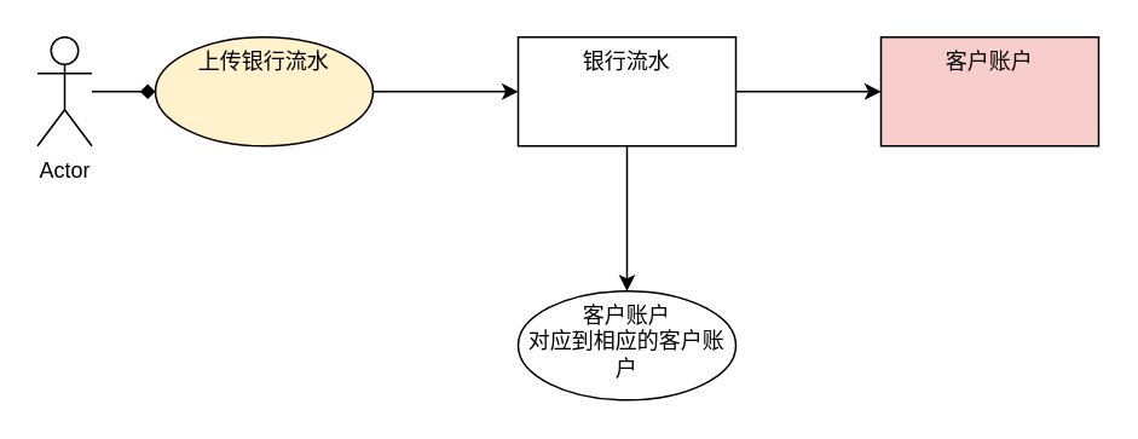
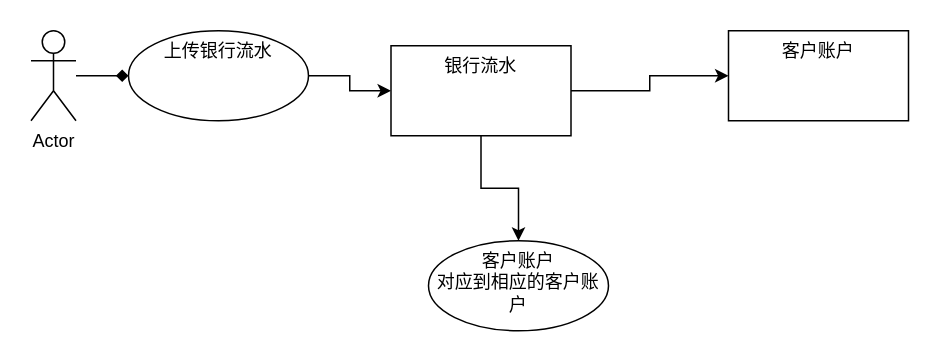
  <mxCell id="0" />
  <mxCell id="1" parent="0" />
  <mxCell id="2" value="" style="edgeStyle=orthogonalEdgeStyle;rounded=0;orthogonalLoop=1;jettySize=auto;html=1;endArrow=diamond;" edge="1" parent="1" source="3" target="5"><mxGeometry relative="1" as="geometry" /></mxCell>
  <mxCell id="3" value="Actor" style="shape=umlActor;verticalLabelPosition=bottom;verticalAlign=top;html=1;outlineConnect=0;" vertex="1" parent="1"><mxGeometry x="20" y="20" width="30" height="60" as="geometry" /></mxCell>
  <mxCell id="4" value="" style="edgeStyle=orthogonalEdgeStyle;rounded=0;orthogonalLoop=1;jettySize=auto;html=1;" edge="1" parent="1" source="5" target="8"><mxGeometry relative="1" as="geometry" /></mxCell>
- <mxCell id="5" value="上传银行流水" style="ellipse;whiteSpace=wrap;html=1;verticalAlign=top;fillColor=#fff2cc;" vertex="1" parent="1"><mxGeometry x="85" y="20" width="120" height="60" as="geometry" /></mxCell>
+ <mxCell id="5" value="上传银行流水" style="ellipse;whiteSpace=wrap;html=1;verticalAlign=top;" vertex="1" parent="1"><mxGeometry x="85" y="20" width="120" height="60" as="geometry" /></mxCell>
  <mxCell id="6" value="" style="edgeStyle=orthogonalEdgeStyle;rounded=0;orthogonalLoop=1;jettySize=auto;html=1;" edge="1" parent="1" source="8" target="9"><mxGeometry relative="1" as="geometry" /></mxCell>
  <mxCell id="7" value="" style="edgeStyle=orthogonalEdgeStyle;rounded=0;orthogonalLoop=1;jettySize=auto;html=1;" edge="1" parent="1" source="8" target="10"><mxGeometry relative="1" as="geometry" /></mxCell>
- <mxCell id="8" value="银行流水" style="whiteSpace=wrap;html=1;verticalAlign=top;" vertex="1" parent="1"><mxGeometry x="285" y="20" width="120" height="60" as="geometry" /></mxCell>
- <mxCell id="9" value="客户账户" style="whiteSpace=wrap;html=1;verticalAlign=top;fillColor=#f8cecc;" vertex="1" parent="1"><mxGeometry x="485" y="20" width="120" height="60" as="geometry" /></mxCell>
+ <mxCell id="8" value="银行流水" style="whiteSpace=wrap;html=1;verticalAlign=top;" vertex="1" parent="1"><mxGeometry x="260" y="30" width="120" height="60" as="geometry" /></mxCell>
+ <mxCell id="9" value="客户账户" style="whiteSpace=wrap;html=1;verticalAlign=top;" vertex="1" parent="1"><mxGeometry x="485" y="20" width="120" height="60" as="geometry" /></mxCell>
  <mxCell id="10" value="客户账户&lt;br&gt;对应到相应的客户账户" style="ellipse;whiteSpace=wrap;html=1;verticalAlign=top;" vertex="1" parent="1"><mxGeometry x="285" y="160" width="120" height="60" as="geometry" /></mxCell>
